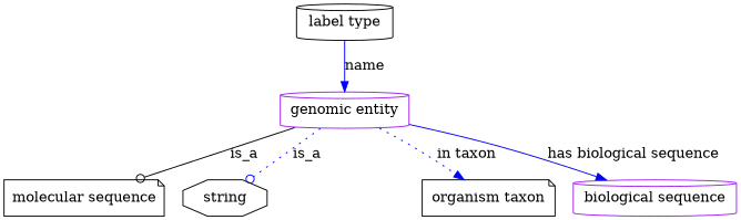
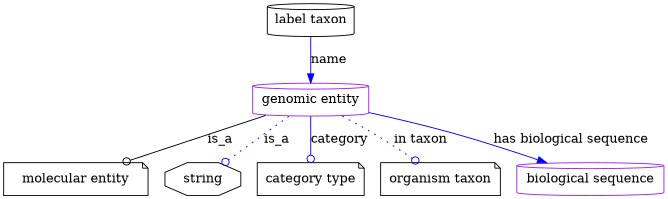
  digraph {
    node [color=black shape=cylinder]
    edge [arrowhead=odot style=solid color=blue]
    n1 [color=purple height=0.5 label="genomic entity" width=1.7693]
-   "molecular entity" [height=0.5 shape=note width=1.9137 label="molecular sequence"]
+   "molecular entity" [height=0.5 shape=note width=1.9137]
    n3 [height=0.5 label=string shape=octagon width=0.84854]
+   n4 [height=0.5 label="category type" shape=note width=1.6249]
    n5 [height=0.5 label="organism taxon" shape=note width=1.8234]
    n6 [color=purple height=0.5 label="biological sequence" width=2.2387]
-   n7 [height=0.5 label="label type" width=1.2638]
+   n7 [height=0.5 label="label taxon" width=1.2638]
    n1 -> "molecular entity" [label=is_a color=""]
    n1 -> n3 [label=is_a style=dotted]
-   n1 -> n5 [arrowhead=normal label="in taxon" style=dotted]
+   n1 -> n4 [label=category]
+   n1 -> n5 [label="in taxon" style=dotted]
    n1 -> n6 [arrowhead=normal label="has biological sequence"]
    n7 -> n1 [arrowhead=normal label=name]
  }
